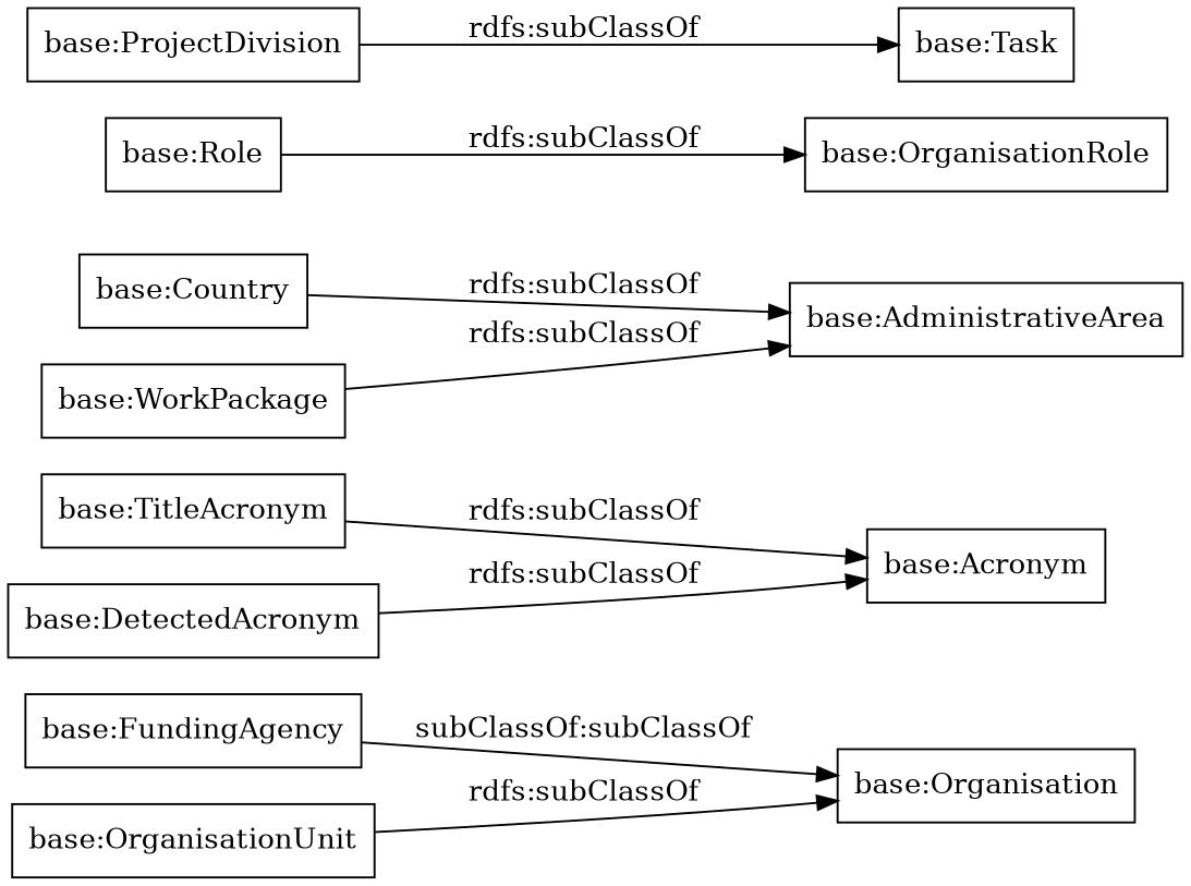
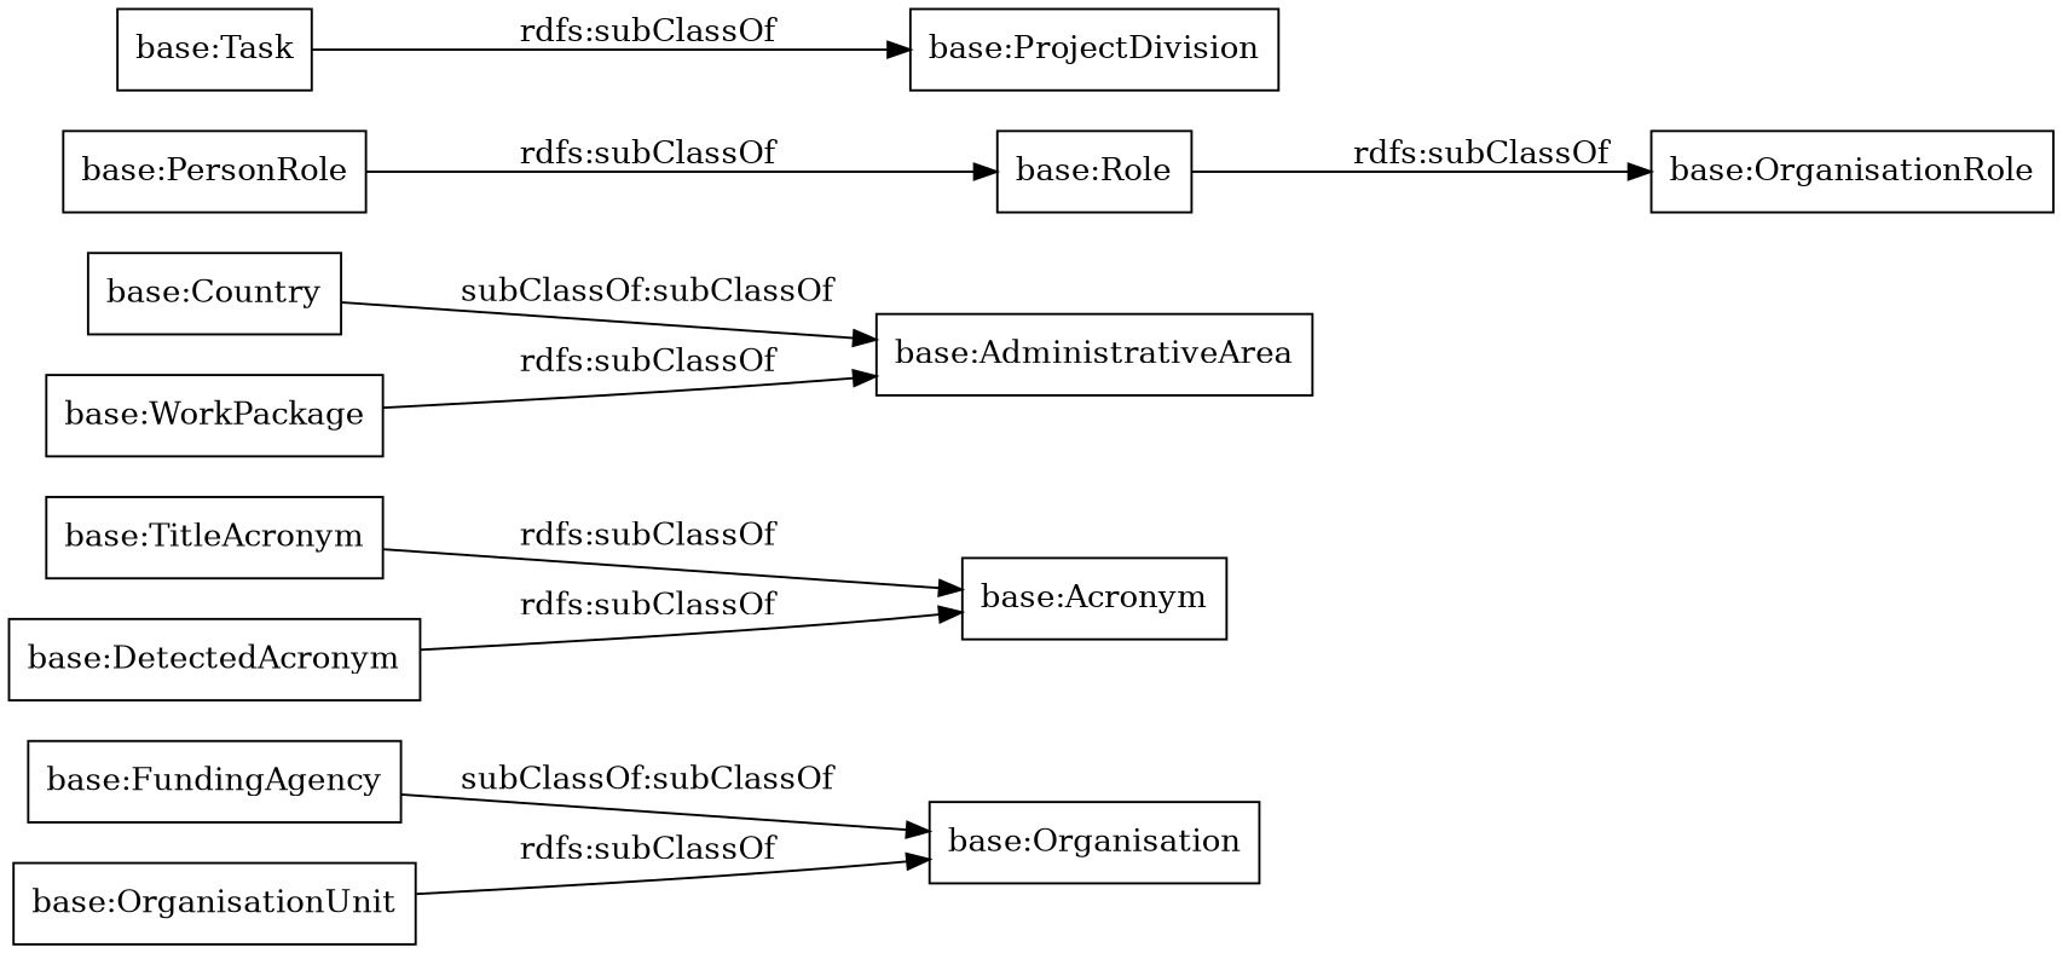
  digraph {
    rankdir=LR
    node [color=black shape=rectangle]
    "base:FundingAgency"
    "base:Organisation"
    "base:TitleAcronym"
    "base:Acronym"
    "base:DetectedAcronym"
    "base:Country"
    "base:AdministrativeArea"
    "base:Role"
    "base:OrganisationRole"
    "base:Task"
    "base:ProjectDivision"
    "base:WorkPackage"
    "base:OrganisationUnit"
+   "base:PersonRole"
    "base:FundingAgency" -> "base:Organisation" [label="subClassOf:subClassOf"]
    "base:TitleAcronym" -> "base:Acronym" [label="rdfs:subClassOf"]
    "base:DetectedAcronym" -> "base:Acronym" [label="rdfs:subClassOf"]
-   "base:Country" -> "base:AdministrativeArea" [label="rdfs:subClassOf"]
+   "base:Country" -> "base:AdministrativeArea" [label="subClassOf:subClassOf"]
    "base:Role" -> "base:OrganisationRole" [label="rdfs:subClassOf"]
-   "base:ProjectDivision" -> "base:Task" [label="rdfs:subClassOf"]
+   "base:Task" -> "base:ProjectDivision" [label="rdfs:subClassOf"]
    "base:WorkPackage" -> "base:AdministrativeArea" [label="rdfs:subClassOf"]
    "base:OrganisationUnit" -> "base:Organisation" [label="rdfs:subClassOf"]
+   "base:PersonRole" -> "base:Role" [label="rdfs:subClassOf"]
  }
